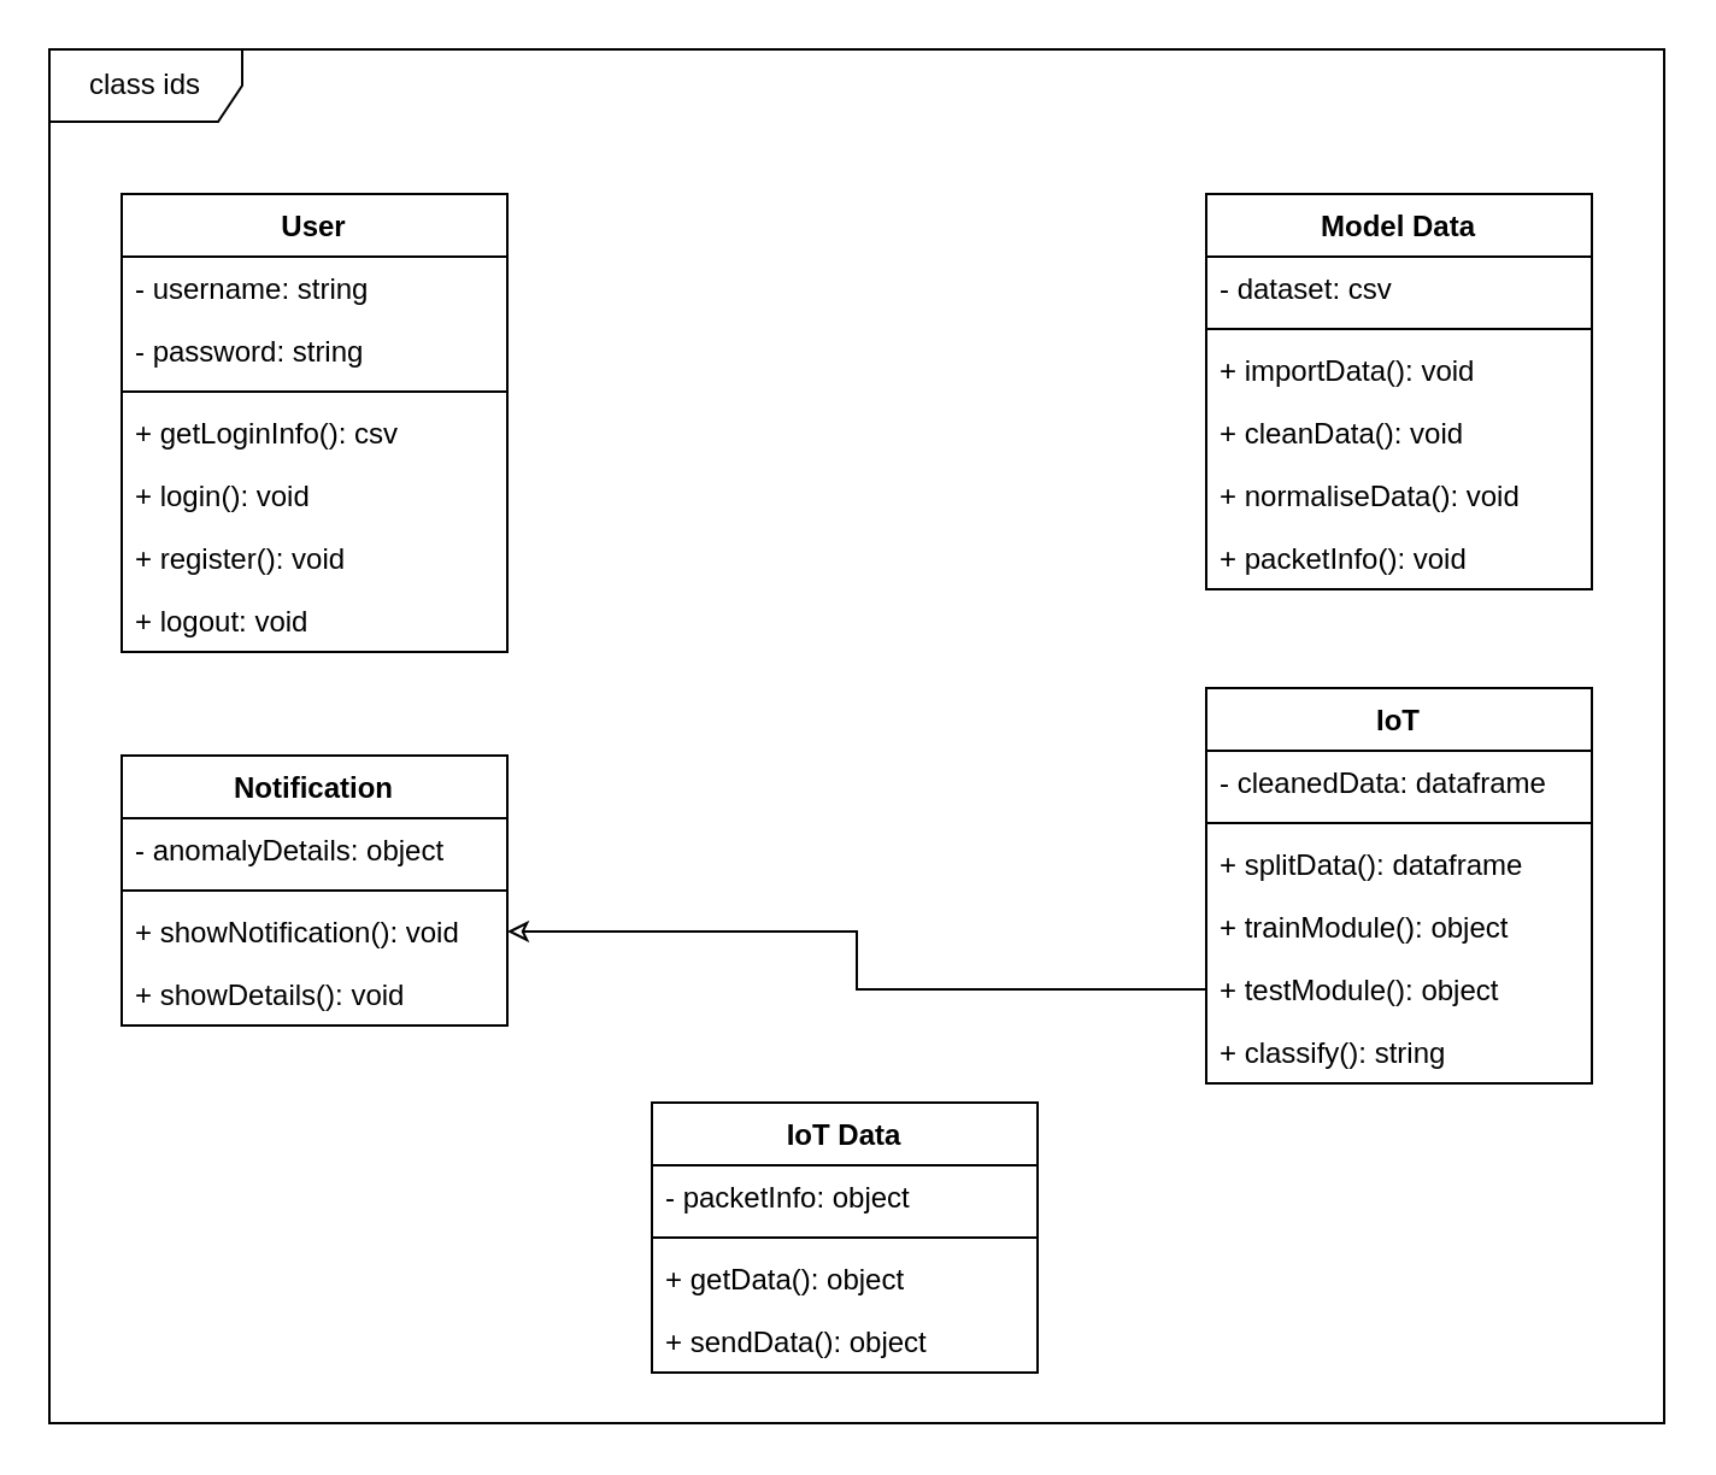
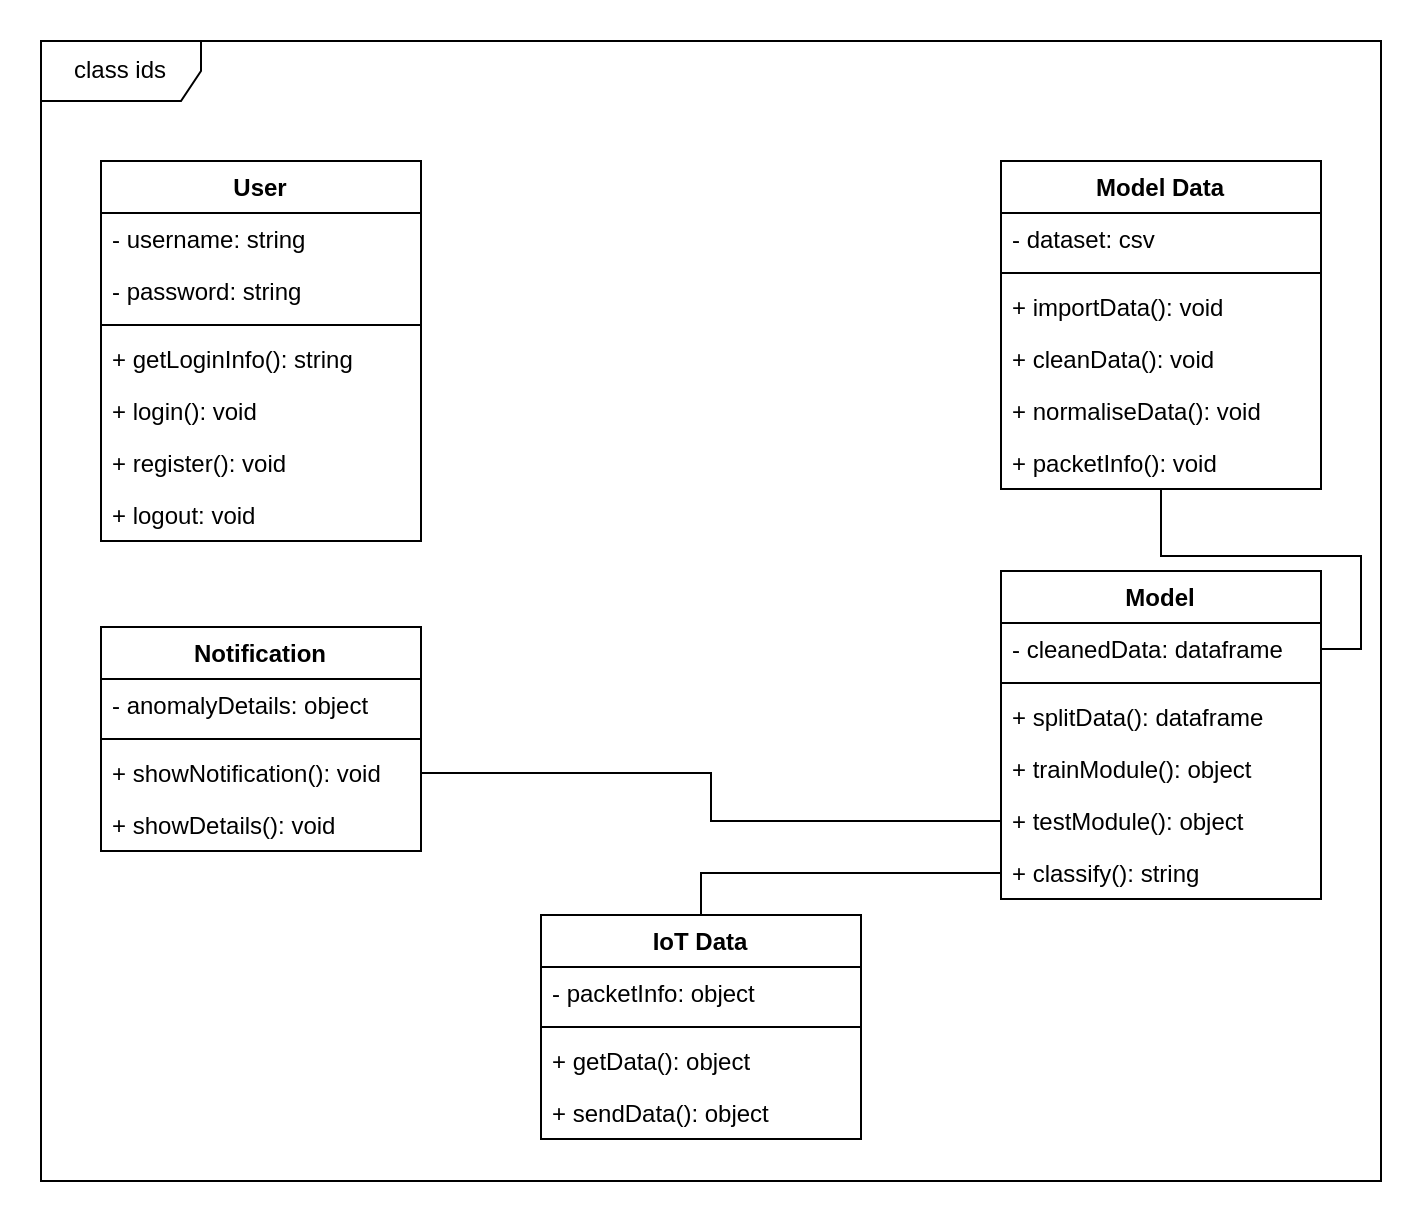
  <mxCell id="0" />
  <mxCell id="1" parent="0" />
  <mxCell id="2" value="class ids" style="shape=umlFrame;whiteSpace=wrap;html=1;width=80;height=30;" vertex="1" parent="1"><mxGeometry x="20" y="20" width="670" height="570" as="geometry" /></mxCell>
  <mxCell id="3" value="User" style="swimlane;fontStyle=1;align=center;verticalAlign=top;childLayout=stackLayout;horizontal=1;startSize=26;horizontalStack=0;resizeParent=1;resizeParentMax=0;resizeLast=0;collapsible=1;marginBottom=0;" vertex="1" parent="1"><mxGeometry x="50" y="80" width="160" height="190" as="geometry" /></mxCell>
  <mxCell id="4" value="- username: string&#10;" style="text;strokeColor=none;fillColor=none;align=left;verticalAlign=top;spacingLeft=4;spacingRight=4;overflow=hidden;rotatable=0;points=[[0,0.5],[1,0.5]];portConstraint=eastwest;" vertex="1" parent="3"><mxGeometry y="26" width="160" height="26" as="geometry" /></mxCell>
  <mxCell id="5" value="- password: string" style="text;strokeColor=none;fillColor=none;align=left;verticalAlign=top;spacingLeft=4;spacingRight=4;overflow=hidden;rotatable=0;points=[[0,0.5],[1,0.5]];portConstraint=eastwest;" vertex="1" parent="3"><mxGeometry y="52" width="160" height="26" as="geometry" /></mxCell>
  <mxCell id="6" value="" style="line;strokeWidth=1;fillColor=none;align=left;verticalAlign=middle;spacingTop=-1;spacingLeft=3;spacingRight=3;rotatable=0;labelPosition=right;points=[];portConstraint=eastwest;" vertex="1" parent="3"><mxGeometry y="78" width="160" height="8" as="geometry" /></mxCell>
- <mxCell id="7" value="+ getLoginInfo(): csv" style="text;strokeColor=none;fillColor=none;align=left;verticalAlign=top;spacingLeft=4;spacingRight=4;overflow=hidden;rotatable=0;points=[[0,0.5],[1,0.5]];portConstraint=eastwest;" vertex="1" parent="3"><mxGeometry y="86" width="160" height="26" as="geometry" /></mxCell>
+ <mxCell id="7" value="+ getLoginInfo(): string" style="text;strokeColor=none;fillColor=none;align=left;verticalAlign=top;spacingLeft=4;spacingRight=4;overflow=hidden;rotatable=0;points=[[0,0.5],[1,0.5]];portConstraint=eastwest;" vertex="1" parent="3"><mxGeometry y="86" width="160" height="26" as="geometry" /></mxCell>
  <mxCell id="8" value="+ login(): void" style="text;strokeColor=none;fillColor=none;align=left;verticalAlign=top;spacingLeft=4;spacingRight=4;overflow=hidden;rotatable=0;points=[[0,0.5],[1,0.5]];portConstraint=eastwest;" vertex="1" parent="3"><mxGeometry y="112" width="160" height="26" as="geometry" /></mxCell>
  <mxCell id="9" value="+ register(): void" style="text;strokeColor=none;fillColor=none;align=left;verticalAlign=top;spacingLeft=4;spacingRight=4;overflow=hidden;rotatable=0;points=[[0,0.5],[1,0.5]];portConstraint=eastwest;" vertex="1" parent="3"><mxGeometry y="138" width="160" height="26" as="geometry" /></mxCell>
  <mxCell id="10" value="+ logout: void" style="text;strokeColor=none;fillColor=none;align=left;verticalAlign=top;spacingLeft=4;spacingRight=4;overflow=hidden;rotatable=0;points=[[0,0.5],[1,0.5]];portConstraint=eastwest;" vertex="1" parent="3"><mxGeometry y="164" width="160" height="26" as="geometry" /></mxCell>
+ <mxCell id="11" value="" style="edgeStyle=orthogonalEdgeStyle;rounded=0;orthogonalLoop=1;jettySize=auto;html=1;endArrow=none;endFill=0;" edge="1" parent="1" source="12" target="20"><mxGeometry relative="1" as="geometry" /></mxCell>
  <mxCell id="12" value="Model Data" style="swimlane;fontStyle=1;align=center;verticalAlign=top;childLayout=stackLayout;horizontal=1;startSize=26;horizontalStack=0;resizeParent=1;resizeParentMax=0;resizeLast=0;collapsible=1;marginBottom=0;" vertex="1" parent="1"><mxGeometry x="500" y="80" width="160" height="164" as="geometry" /></mxCell>
  <mxCell id="13" value="- dataset: csv" style="text;strokeColor=none;fillColor=none;align=left;verticalAlign=top;spacingLeft=4;spacingRight=4;overflow=hidden;rotatable=0;points=[[0,0.5],[1,0.5]];portConstraint=eastwest;" vertex="1" parent="12"><mxGeometry y="26" width="160" height="26" as="geometry" /></mxCell>
  <mxCell id="14" value="" style="line;strokeWidth=1;fillColor=none;align=left;verticalAlign=middle;spacingTop=-1;spacingLeft=3;spacingRight=3;rotatable=0;labelPosition=right;points=[];portConstraint=eastwest;" vertex="1" parent="12"><mxGeometry y="52" width="160" height="8" as="geometry" /></mxCell>
  <mxCell id="15" value="+ importData(): void" style="text;strokeColor=none;fillColor=none;align=left;verticalAlign=top;spacingLeft=4;spacingRight=4;overflow=hidden;rotatable=0;points=[[0,0.5],[1,0.5]];portConstraint=eastwest;" vertex="1" parent="12"><mxGeometry y="60" width="160" height="26" as="geometry" /></mxCell>
  <mxCell id="16" value="+ cleanData(): void" style="text;strokeColor=none;fillColor=none;align=left;verticalAlign=top;spacingLeft=4;spacingRight=4;overflow=hidden;rotatable=0;points=[[0,0.5],[1,0.5]];portConstraint=eastwest;" vertex="1" parent="12"><mxGeometry y="86" width="160" height="26" as="geometry" /></mxCell>
  <mxCell id="17" value="+ normaliseData(): void" style="text;strokeColor=none;fillColor=none;align=left;verticalAlign=top;spacingLeft=4;spacingRight=4;overflow=hidden;rotatable=0;points=[[0,0.5],[1,0.5]];portConstraint=eastwest;" vertex="1" parent="12"><mxGeometry y="112" width="160" height="26" as="geometry" /></mxCell>
  <mxCell id="18" value="+ packetInfo(): void" style="text;strokeColor=none;fillColor=none;align=left;verticalAlign=top;spacingLeft=4;spacingRight=4;overflow=hidden;rotatable=0;points=[[0,0.5],[1,0.5]];portConstraint=eastwest;" vertex="1" parent="12"><mxGeometry y="138" width="160" height="26" as="geometry" /></mxCell>
- <mxCell id="19" value="IoT" style="swimlane;fontStyle=1;align=center;verticalAlign=top;childLayout=stackLayout;horizontal=1;startSize=26;horizontalStack=0;resizeParent=1;resizeParentMax=0;resizeLast=0;collapsible=1;marginBottom=0;" vertex="1" parent="1"><mxGeometry x="500" y="285" width="160" height="164" as="geometry" /></mxCell>
+ <mxCell id="19" value="Model" style="swimlane;fontStyle=1;align=center;verticalAlign=top;childLayout=stackLayout;horizontal=1;startSize=26;horizontalStack=0;resizeParent=1;resizeParentMax=0;resizeLast=0;collapsible=1;marginBottom=0;" vertex="1" parent="1"><mxGeometry x="500" y="285" width="160" height="164" as="geometry" /></mxCell>
  <mxCell id="20" value="- cleanedData: dataframe" style="text;strokeColor=none;fillColor=none;align=left;verticalAlign=top;spacingLeft=4;spacingRight=4;overflow=hidden;rotatable=0;points=[[0,0.5],[1,0.5]];portConstraint=eastwest;" vertex="1" parent="19"><mxGeometry y="26" width="160" height="26" as="geometry" /></mxCell>
  <mxCell id="21" value="" style="line;strokeWidth=1;fillColor=none;align=left;verticalAlign=middle;spacingTop=-1;spacingLeft=3;spacingRight=3;rotatable=0;labelPosition=right;points=[];portConstraint=eastwest;" vertex="1" parent="19"><mxGeometry y="52" width="160" height="8" as="geometry" /></mxCell>
  <mxCell id="22" value="+ splitData(): dataframe" style="text;strokeColor=none;fillColor=none;align=left;verticalAlign=top;spacingLeft=4;spacingRight=4;overflow=hidden;rotatable=0;points=[[0,0.5],[1,0.5]];portConstraint=eastwest;" vertex="1" parent="19"><mxGeometry y="60" width="160" height="26" as="geometry" /></mxCell>
  <mxCell id="23" value="+ trainModule(): object" style="text;strokeColor=none;fillColor=none;align=left;verticalAlign=top;spacingLeft=4;spacingRight=4;overflow=hidden;rotatable=0;points=[[0,0.5],[1,0.5]];portConstraint=eastwest;" vertex="1" parent="19"><mxGeometry y="86" width="160" height="26" as="geometry" /></mxCell>
  <mxCell id="24" value="+ testModule(): object" style="text;strokeColor=none;fillColor=none;align=left;verticalAlign=top;spacingLeft=4;spacingRight=4;overflow=hidden;rotatable=0;points=[[0,0.5],[1,0.5]];portConstraint=eastwest;" vertex="1" parent="19"><mxGeometry y="112" width="160" height="26" as="geometry" /></mxCell>
  <mxCell id="25" value="+ classify(): string" style="text;strokeColor=none;fillColor=none;align=left;verticalAlign=top;spacingLeft=4;spacingRight=4;overflow=hidden;rotatable=0;points=[[0,0.5],[1,0.5]];portConstraint=eastwest;" vertex="1" parent="19"><mxGeometry y="138" width="160" height="26" as="geometry" /></mxCell>
  <mxCell id="26" value="Notification" style="swimlane;fontStyle=1;align=center;verticalAlign=top;childLayout=stackLayout;horizontal=1;startSize=26;horizontalStack=0;resizeParent=1;resizeParentMax=0;resizeLast=0;collapsible=1;marginBottom=0;" vertex="1" parent="1"><mxGeometry x="50" y="313" width="160" height="112" as="geometry" /></mxCell>
  <mxCell id="27" value="- anomalyDetails: object" style="text;strokeColor=none;fillColor=none;align=left;verticalAlign=top;spacingLeft=4;spacingRight=4;overflow=hidden;rotatable=0;points=[[0,0.5],[1,0.5]];portConstraint=eastwest;" vertex="1" parent="26"><mxGeometry y="26" width="160" height="26" as="geometry" /></mxCell>
  <mxCell id="28" value="" style="line;strokeWidth=1;fillColor=none;align=left;verticalAlign=middle;spacingTop=-1;spacingLeft=3;spacingRight=3;rotatable=0;labelPosition=right;points=[];portConstraint=eastwest;" vertex="1" parent="26"><mxGeometry y="52" width="160" height="8" as="geometry" /></mxCell>
  <mxCell id="29" value="+ showNotification(): void" style="text;strokeColor=none;fillColor=none;align=left;verticalAlign=top;spacingLeft=4;spacingRight=4;overflow=hidden;rotatable=0;points=[[0,0.5],[1,0.5]];portConstraint=eastwest;" vertex="1" parent="26"><mxGeometry y="60" width="160" height="26" as="geometry" /></mxCell>
  <mxCell id="30" value="+ showDetails(): void" style="text;strokeColor=none;fillColor=none;align=left;verticalAlign=top;spacingLeft=4;spacingRight=4;overflow=hidden;rotatable=0;points=[[0,0.5],[1,0.5]];portConstraint=eastwest;" vertex="1" parent="26"><mxGeometry y="86" width="160" height="26" as="geometry" /></mxCell>
  <mxCell id="31" value="IoT Data" style="swimlane;fontStyle=1;align=center;verticalAlign=top;childLayout=stackLayout;horizontal=1;startSize=26;horizontalStack=0;resizeParent=1;resizeParentMax=0;resizeLast=0;collapsible=1;marginBottom=0;" vertex="1" parent="1"><mxGeometry x="270" y="457" width="160" height="112" as="geometry" /></mxCell>
  <mxCell id="32" value="- packetInfo: object" style="text;strokeColor=none;fillColor=none;align=left;verticalAlign=top;spacingLeft=4;spacingRight=4;overflow=hidden;rotatable=0;points=[[0,0.5],[1,0.5]];portConstraint=eastwest;" vertex="1" parent="31"><mxGeometry y="26" width="160" height="26" as="geometry" /></mxCell>
  <mxCell id="33" value="" style="line;strokeWidth=1;fillColor=none;align=left;verticalAlign=middle;spacingTop=-1;spacingLeft=3;spacingRight=3;rotatable=0;labelPosition=right;points=[];portConstraint=eastwest;" vertex="1" parent="31"><mxGeometry y="52" width="160" height="8" as="geometry" /></mxCell>
  <mxCell id="34" value="+ getData(): object" style="text;strokeColor=none;fillColor=none;align=left;verticalAlign=top;spacingLeft=4;spacingRight=4;overflow=hidden;rotatable=0;points=[[0,0.5],[1,0.5]];portConstraint=eastwest;" vertex="1" parent="31"><mxGeometry y="60" width="160" height="26" as="geometry" /></mxCell>
  <mxCell id="35" value="+ sendData(): object" style="text;strokeColor=none;fillColor=none;align=left;verticalAlign=top;spacingLeft=4;spacingRight=4;overflow=hidden;rotatable=0;points=[[0,0.5],[1,0.5]];portConstraint=eastwest;" vertex="1" parent="31"><mxGeometry y="86" width="160" height="26" as="geometry" /></mxCell>
- <mxCell id="37" style="edgeStyle=orthogonalEdgeStyle;rounded=0;orthogonalLoop=1;jettySize=auto;html=1;exitX=0;exitY=0.5;exitDx=0;exitDy=0;entryX=1;entryY=0.5;entryDx=0;entryDy=0;endArrow=classic;endFill=0;" edge="1" parent="1" source="24" target="29"><mxGeometry relative="1" as="geometry" /></mxCell>
+ <mxCell id="36" style="edgeStyle=orthogonalEdgeStyle;rounded=0;orthogonalLoop=1;jettySize=auto;html=1;exitX=0;exitY=0.5;exitDx=0;exitDy=0;entryX=0.5;entryY=0;entryDx=0;entryDy=0;endArrow=none;endFill=0;" edge="1" parent="1" source="25" target="31"><mxGeometry relative="1" as="geometry" /></mxCell>
+ <mxCell id="37" style="edgeStyle=orthogonalEdgeStyle;rounded=0;orthogonalLoop=1;jettySize=auto;html=1;exitX=0;exitY=0.5;exitDx=0;exitDy=0;entryX=1;entryY=0.5;entryDx=0;entryDy=0;endArrow=none;endFill=0;" edge="1" parent="1" source="24" target="29"><mxGeometry relative="1" as="geometry" /></mxCell>
